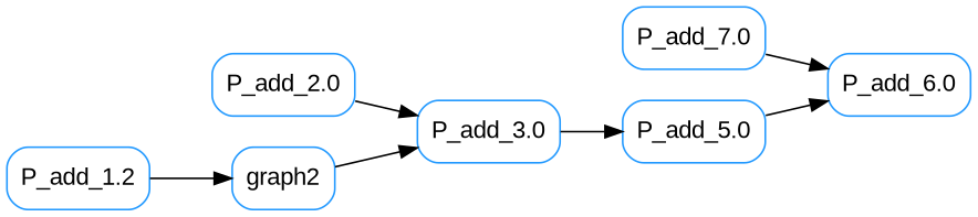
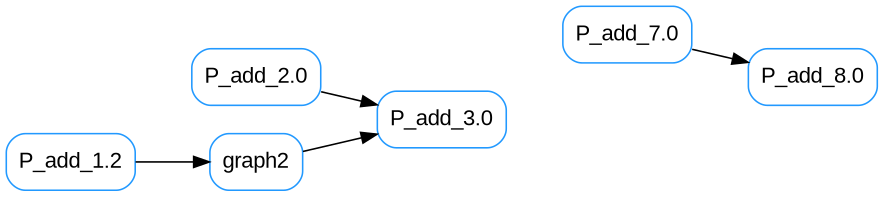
  digraph {
    fontsize=12
    rankdir=LR
    node [arrowsize=0.8 color="#2299FF" fontcolor="#DDD" fontname=Arial shape=box style=rounded]
-   n1 [label="P_add_5.0"]
-   n2 [label="P_add_6.0"]
+   n2 [label="P_add_8.0"]
    n3 [label="P_add_2.0"]
    n4 [label="P_add_3.0"]
    n5 [label="P_add_7.0"]
    n6 [label="P_add_1.2"]
    n7 [label=graph2]
-   n1 -> n2
    n3 -> n4
-   n4 -> n1
    n5 -> n2
    n6 -> n7
    n7 -> n4
  }
